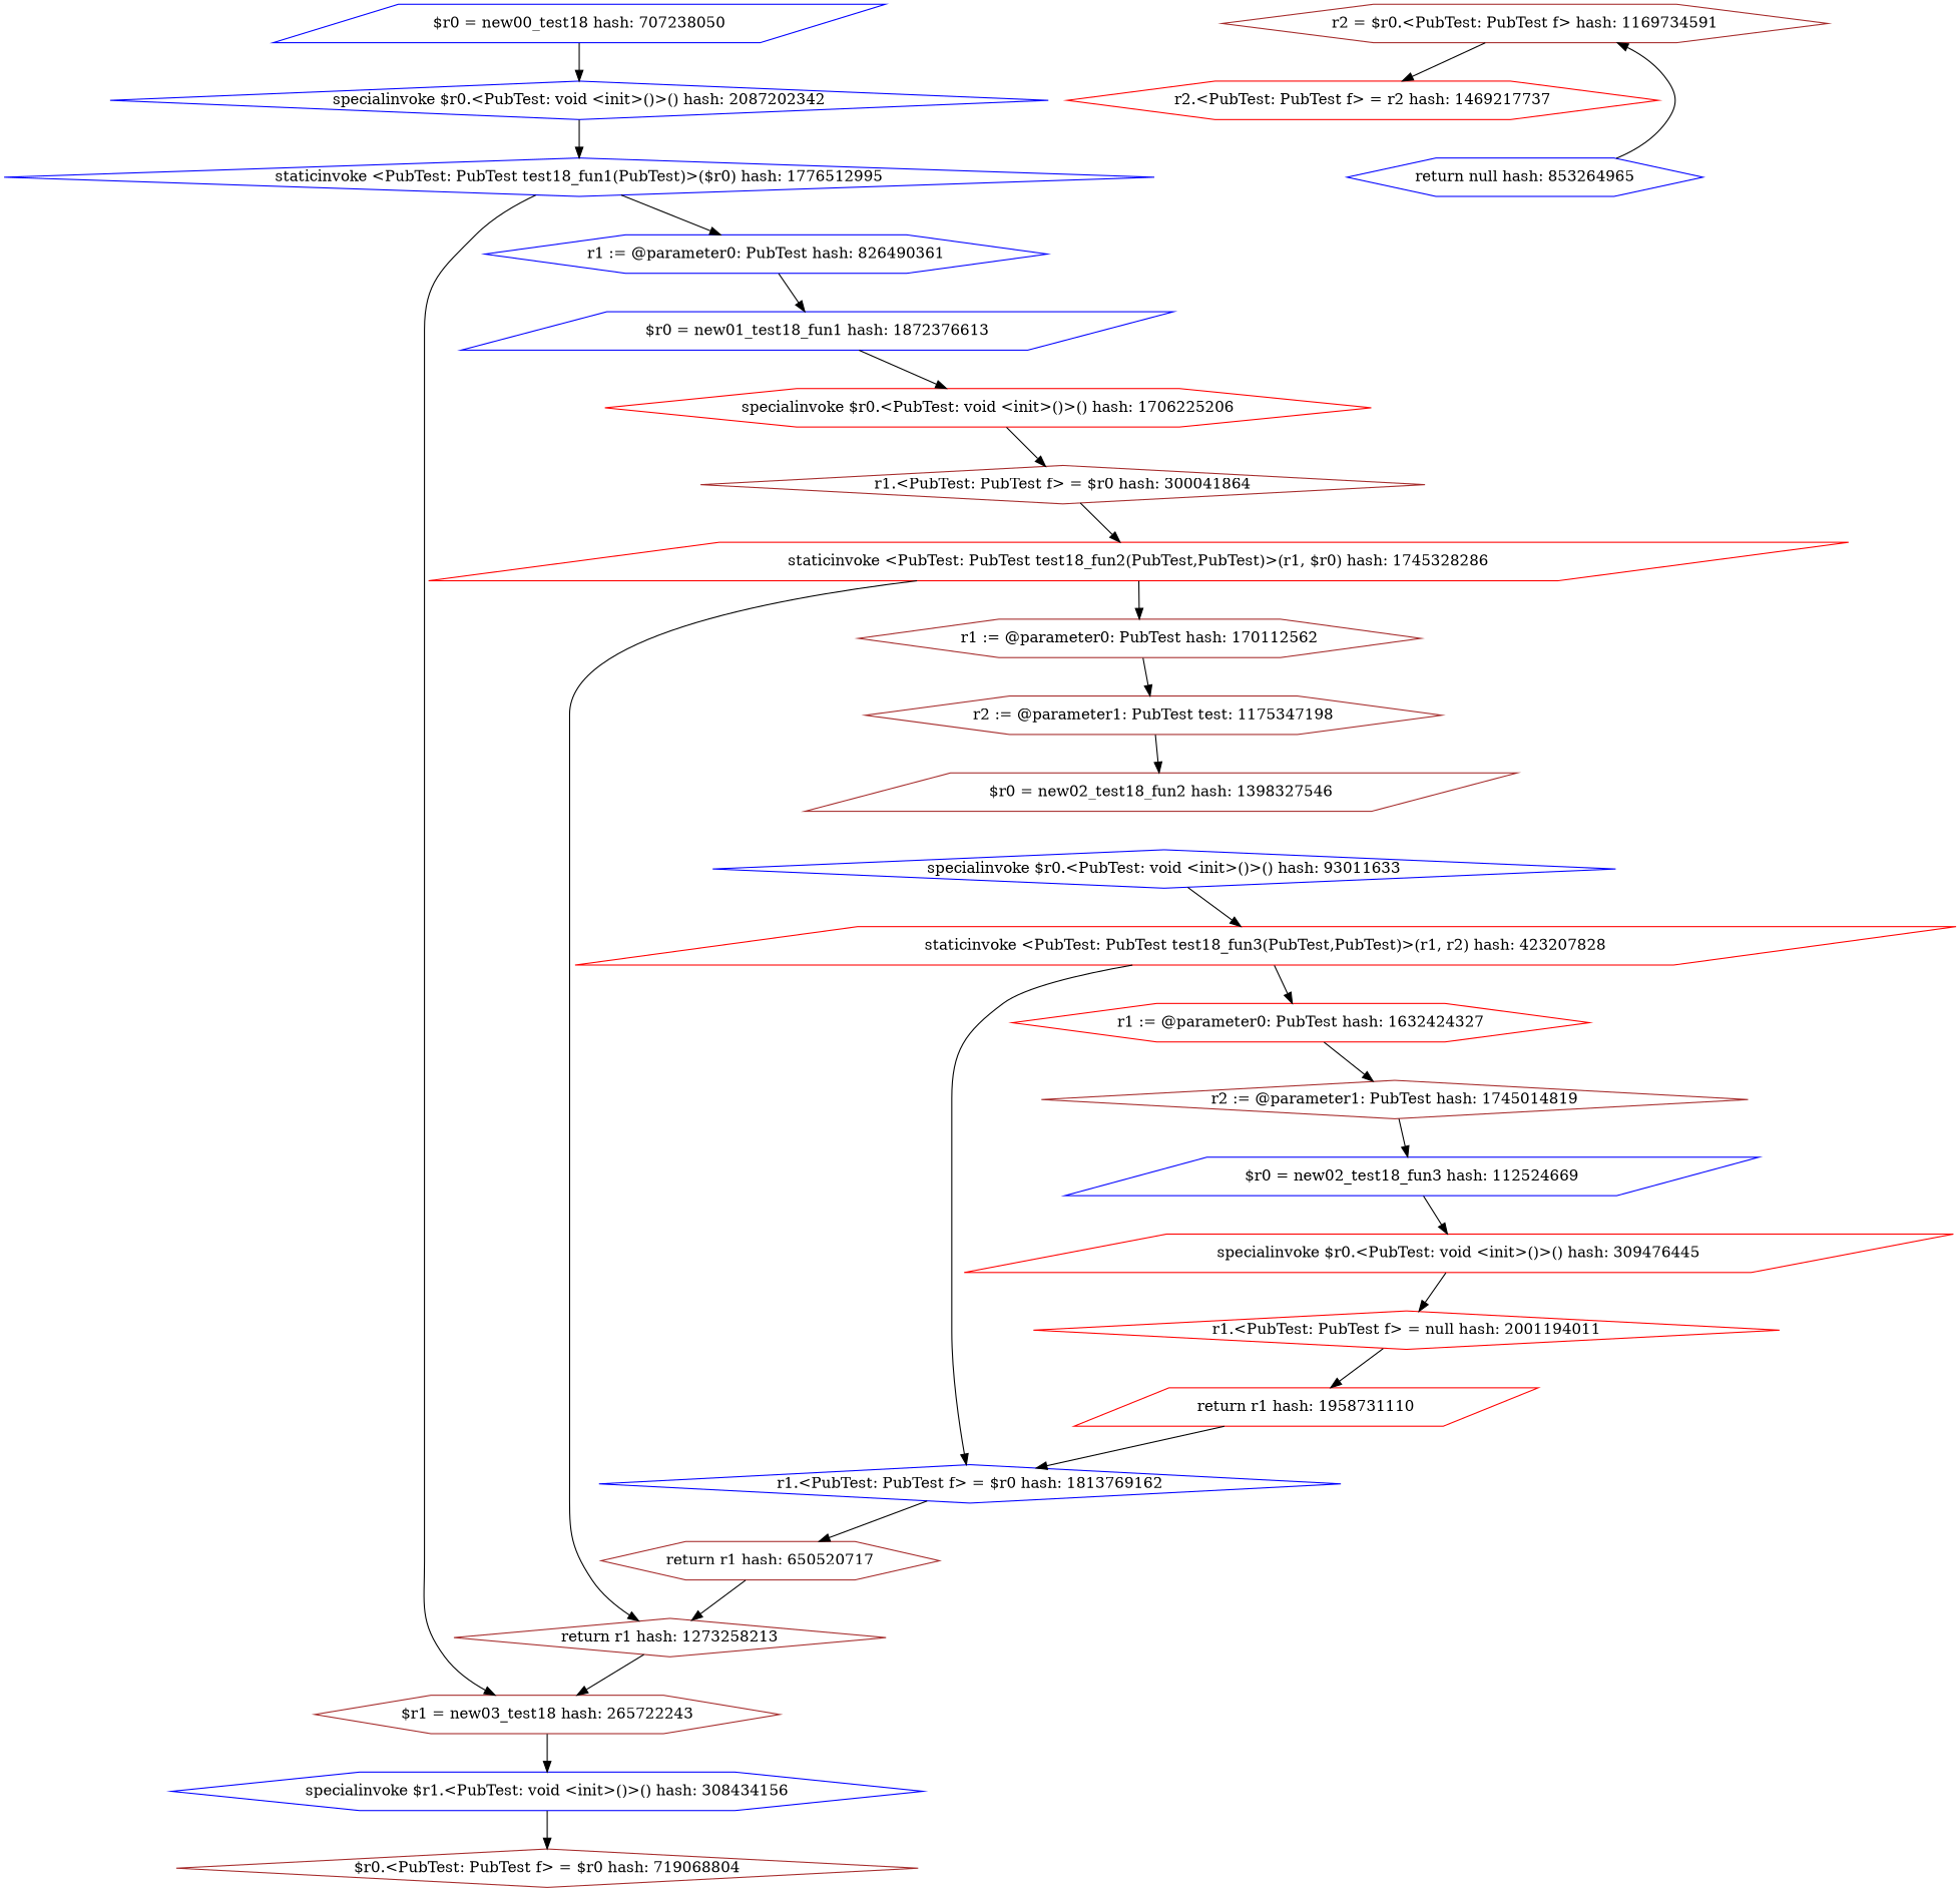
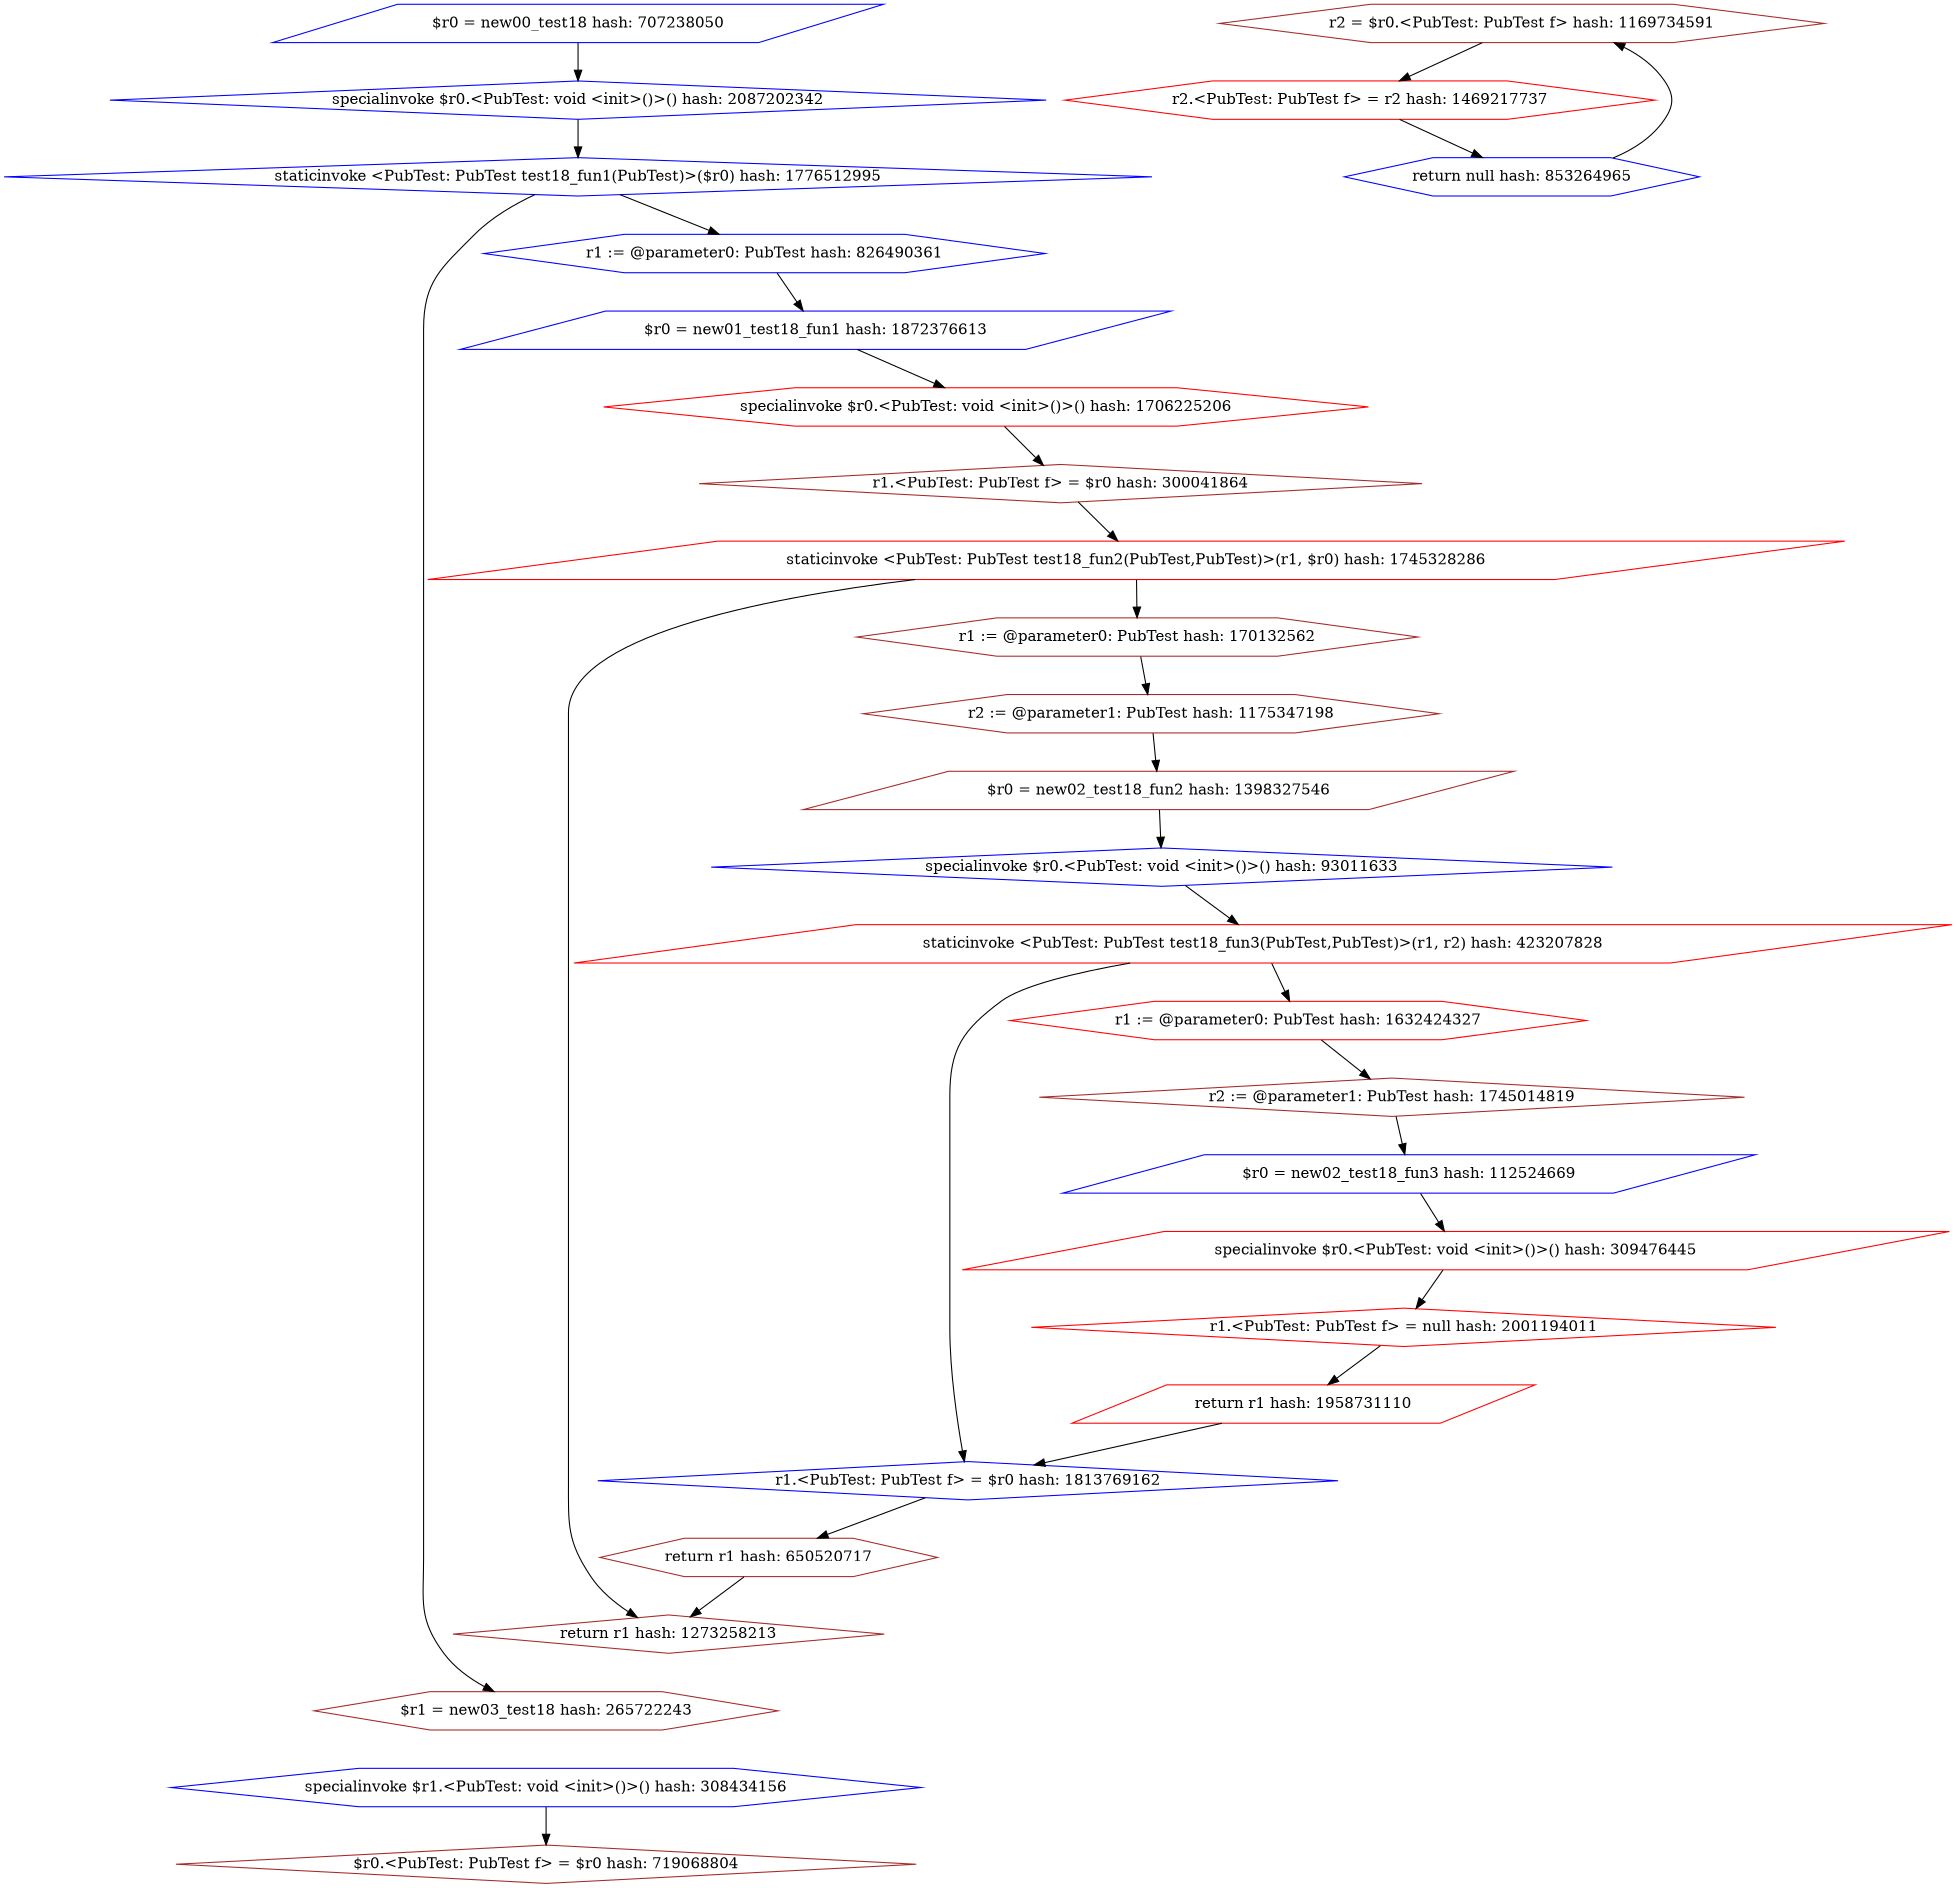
  digraph {
    node [color=blue shape=hexagon]
    "$r0 = new00_test18 hash: 707238050" [shape=parallelogram]
    "specialinvoke $r0.<PubTest: void <init>()>() hash: 2087202342" [shape=diamond]
    "staticinvoke <PubTest: PubTest test18_fun1(PubTest)>($r0) hash: 1776512995" [shape=diamond]
    "$r1 = new03_test18 hash: 265722243" [color=brown]
    "r1 := @parameter0: PubTest hash: 826490361"
    "specialinvoke $r1.<PubTest: void <init>()>() hash: 308434156"
    "$r0 = new01_test18_fun1 hash: 1872376613" [shape=parallelogram]
    "$r0.<PubTest: PubTest f> = $r0 hash: 719068804" [color=brown shape=diamond]
    "r2 = $r0.<PubTest: PubTest f> hash: 1169734591" [color=brown]
    "r2.<PubTest: PubTest f> = r2 hash: 1469217737" [color=red]
    "return null hash: 853264965"
    "specialinvoke $r0.<PubTest: void <init>()>() hash: 1706225206" [color=red]
    "r1.<PubTest: PubTest f> = $r0 hash: 300041864" [color=brown shape=diamond]
    "staticinvoke <PubTest: PubTest test18_fun2(PubTest,PubTest)>(r1, $r0) hash: 1745328286" [color=red shape=parallelogram]
    "return r1 hash: 1273258213" [color=brown shape=diamond]
-   "r1 := @parameter0: PubTest hash: 170132562" [color=brown label="r1 := @parameter0: PubTest hash: 170112562"]
-   "r2 := @parameter1: PubTest hash: 1175347198" [color=brown label="r2 := @parameter1: PubTest test: 1175347198"]
+   "r1 := @parameter0: PubTest hash: 170132562" [color=brown]
+   "r2 := @parameter1: PubTest hash: 1175347198" [color=brown]
    "$r0 = new02_test18_fun2 hash: 1398327546" [color=brown shape=parallelogram]
    "specialinvoke $r0.<PubTest: void <init>()>() hash: 93011633" [shape=diamond]
    "staticinvoke <PubTest: PubTest test18_fun3(PubTest,PubTest)>(r1, r2) hash: 423207828" [color=red shape=parallelogram]
    "r1.<PubTest: PubTest f> = $r0 hash: 1813769162" [shape=diamond]
    "r1 := @parameter0: PubTest hash: 1632424327" [color=red]
    "return r1 hash: 650520717" [color=brown]
    "r2 := @parameter1: PubTest hash: 1745014819" [color=brown shape=diamond]
    "$r0 = new02_test18_fun3 hash: 112524669" [shape=parallelogram]
    "specialinvoke $r0.<PubTest: void <init>()>() hash: 309476445" [color=red shape=parallelogram]
    "r1.<PubTest: PubTest f> = null hash: 2001194011" [color=red shape=diamond]
    "return r1 hash: 1958731110" [color=red shape=parallelogram]
    "$r0 = new00_test18 hash: 707238050" -> "specialinvoke $r0.<PubTest: void <init>()>() hash: 2087202342"
    "specialinvoke $r0.<PubTest: void <init>()>() hash: 2087202342" -> "staticinvoke <PubTest: PubTest test18_fun1(PubTest)>($r0) hash: 1776512995"
    "staticinvoke <PubTest: PubTest test18_fun1(PubTest)>($r0) hash: 1776512995" -> "$r1 = new03_test18 hash: 265722243"
    "staticinvoke <PubTest: PubTest test18_fun1(PubTest)>($r0) hash: 1776512995" -> "r1 := @parameter0: PubTest hash: 826490361"
-   "$r1 = new03_test18 hash: 265722243" -> "specialinvoke $r1.<PubTest: void <init>()>() hash: 308434156"
    "r1 := @parameter0: PubTest hash: 826490361" -> "$r0 = new01_test18_fun1 hash: 1872376613"
    "specialinvoke $r1.<PubTest: void <init>()>() hash: 308434156" -> "$r0.<PubTest: PubTest f> = $r0 hash: 719068804"
    "$r0 = new01_test18_fun1 hash: 1872376613" -> "specialinvoke $r0.<PubTest: void <init>()>() hash: 1706225206"
    "r2 = $r0.<PubTest: PubTest f> hash: 1169734591" -> "r2.<PubTest: PubTest f> = r2 hash: 1469217737"
+   "r2.<PubTest: PubTest f> = r2 hash: 1469217737" -> "return null hash: 853264965"
    "return null hash: 853264965" -> "r2 = $r0.<PubTest: PubTest f> hash: 1169734591"
    "specialinvoke $r0.<PubTest: void <init>()>() hash: 1706225206" -> "r1.<PubTest: PubTest f> = $r0 hash: 300041864"
    "r1.<PubTest: PubTest f> = $r0 hash: 300041864" -> "staticinvoke <PubTest: PubTest test18_fun2(PubTest,PubTest)>(r1, $r0) hash: 1745328286"
    "staticinvoke <PubTest: PubTest test18_fun2(PubTest,PubTest)>(r1, $r0) hash: 1745328286" -> "return r1 hash: 1273258213"
    "staticinvoke <PubTest: PubTest test18_fun2(PubTest,PubTest)>(r1, $r0) hash: 1745328286" -> "r1 := @parameter0: PubTest hash: 170132562"
-   "return r1 hash: 1273258213" -> "$r1 = new03_test18 hash: 265722243"
    "r1 := @parameter0: PubTest hash: 170132562" -> "r2 := @parameter1: PubTest hash: 1175347198"
    "r2 := @parameter1: PubTest hash: 1175347198" -> "$r0 = new02_test18_fun2 hash: 1398327546"
+   "$r0 = new02_test18_fun2 hash: 1398327546" -> "specialinvoke $r0.<PubTest: void <init>()>() hash: 93011633"
    "specialinvoke $r0.<PubTest: void <init>()>() hash: 93011633" -> "staticinvoke <PubTest: PubTest test18_fun3(PubTest,PubTest)>(r1, r2) hash: 423207828"
    "staticinvoke <PubTest: PubTest test18_fun3(PubTest,PubTest)>(r1, r2) hash: 423207828" -> "r1.<PubTest: PubTest f> = $r0 hash: 1813769162"
    "staticinvoke <PubTest: PubTest test18_fun3(PubTest,PubTest)>(r1, r2) hash: 423207828" -> "r1 := @parameter0: PubTest hash: 1632424327"
    "r1.<PubTest: PubTest f> = $r0 hash: 1813769162" -> "return r1 hash: 650520717"
    "r1 := @parameter0: PubTest hash: 1632424327" -> "r2 := @parameter1: PubTest hash: 1745014819"
    "return r1 hash: 650520717" -> "return r1 hash: 1273258213"
    "r2 := @parameter1: PubTest hash: 1745014819" -> "$r0 = new02_test18_fun3 hash: 112524669"
    "$r0 = new02_test18_fun3 hash: 112524669" -> "specialinvoke $r0.<PubTest: void <init>()>() hash: 309476445"
    "specialinvoke $r0.<PubTest: void <init>()>() hash: 309476445" -> "r1.<PubTest: PubTest f> = null hash: 2001194011"
    "r1.<PubTest: PubTest f> = null hash: 2001194011" -> "return r1 hash: 1958731110"
    "return r1 hash: 1958731110" -> "r1.<PubTest: PubTest f> = $r0 hash: 1813769162"
  }
